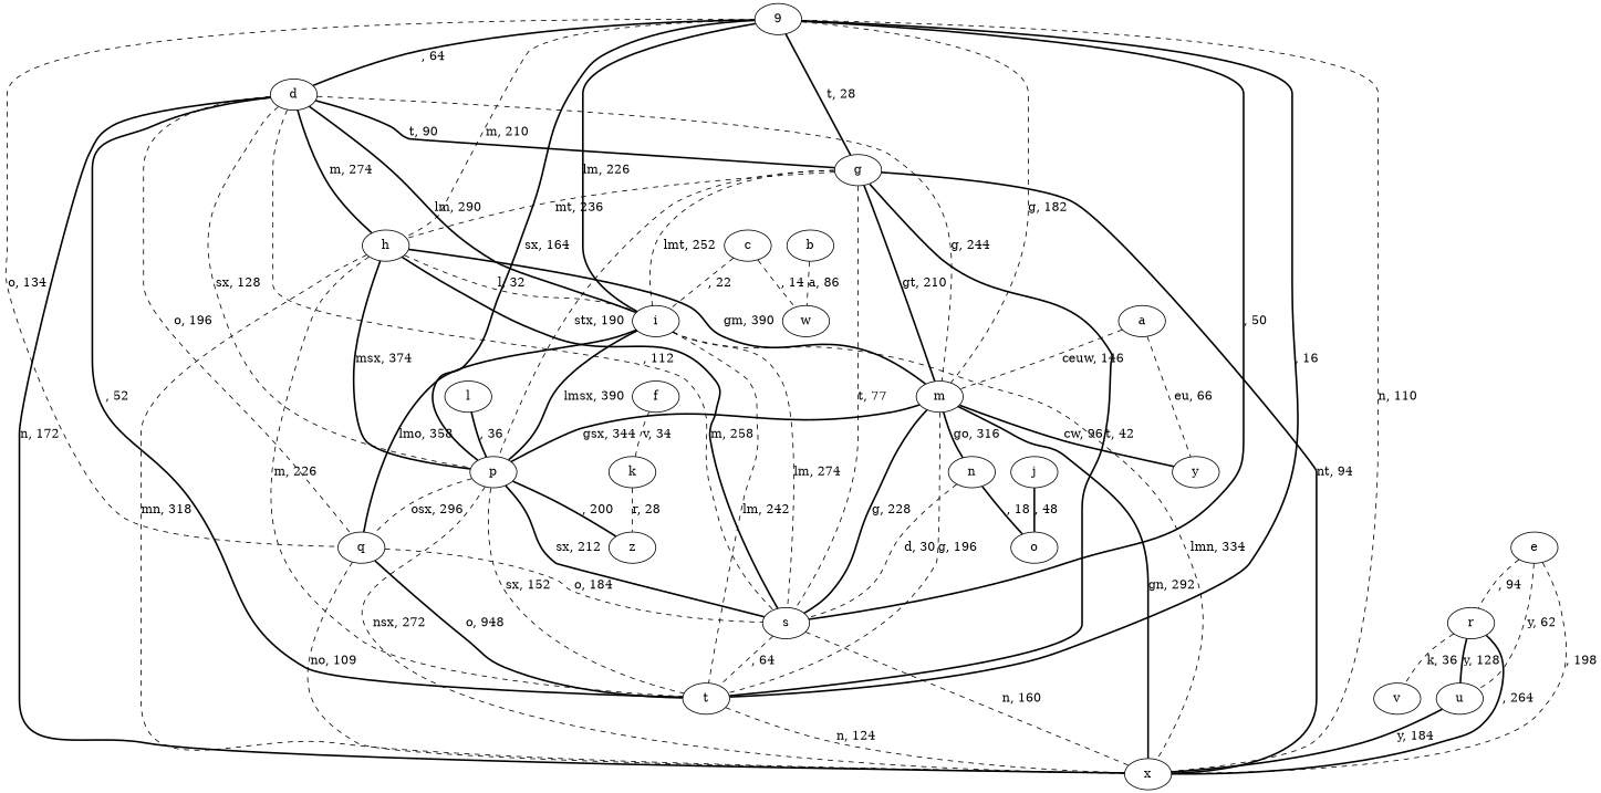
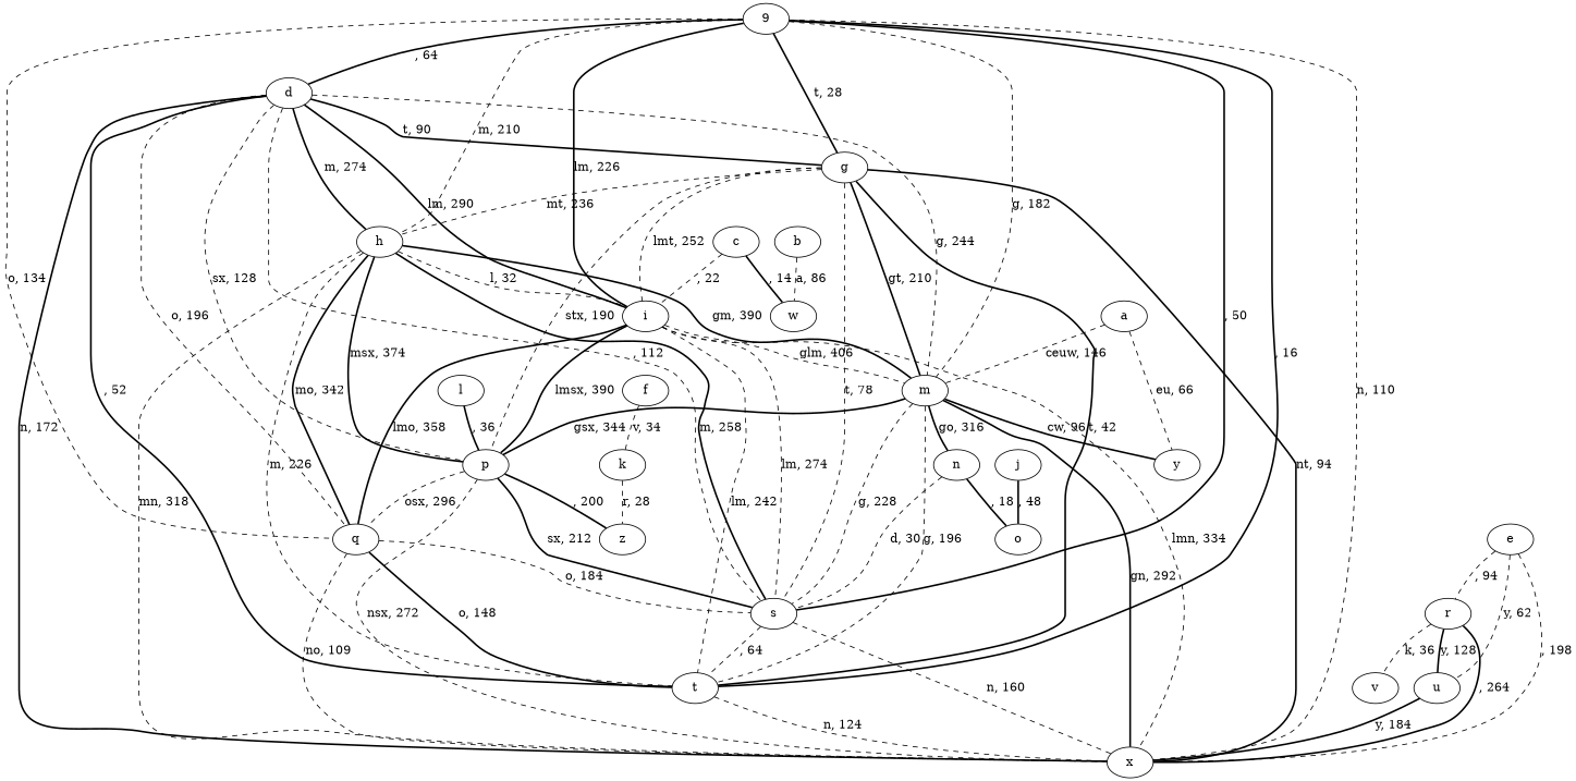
  graph {
    edge [style=dashed]
    n1 [label=9]
    d
    g
    h
    i
    m
    p
    q
    s
    t
    x
    y
    n
    z
    a
    b
    w
    c
    e
    r
    u
    v
    f
    k
    j
    o
    l
    n1 -- d [label=", 64" style=bold]
    n1 -- g [label="t, 28" style=bold]
    n1 -- h [label="m, 210"]
    n1 -- i [label="lm, 226" style=bold]
    n1 -- m [label="g, 182"]
-   n1 -- p [label="sx, 164" style=bold]
    n1 -- q [label="o, 134"]
    n1 -- s [label=", 50" style=bold]
    n1 -- t [label=", 16" style=bold]
    n1 -- x [label="n, 110"]
    d -- g [label="t, 90" style=bold]
    d -- h [label="m, 274" style=bold]
    d -- i [label="lm, 290" style=bold]
    d -- m [label="g, 244"]
    d -- p [label="sx, 128"]
    d -- q [label="o, 196"]
    d -- s [label=", 112"]
    d -- t [label=", 52" style=bold]
    d -- x [label="n, 172" style=bold]
    g -- h [label="mt, 236"]
    g -- i [label="lmt, 252"]
    g -- m [label="gt, 210" style=bold]
    g -- p [label="stx, 190"]
-   g -- s [label="t, 77"]
+   g -- s [label="t, 78"]
    g -- t [label="t, 42" style=bold]
    g -- x [label="nt, 94" style=bold]
    h -- i [label="l, 32"]
    h -- m [label="gm, 390" style=bold]
    h -- p [label="msx, 374" style=bold]
+   h -- q [label="mo, 342" style=bold]
    h -- s [label="m, 258" style=bold]
    h -- t [label="m, 226"]
    h -- x [label="mn, 318"]
+   i -- m [label="glm, 406"]
    i -- p [label="lmsx, 390" style=bold]
    i -- q [label="lmo, 358" style=bold]
    i -- s [label="lm, 274"]
    i -- t [label="lm, 242"]
    i -- x [label="lmn, 334"]
    m -- p [label="gsx, 344" style=bold]
-   m -- s [label="g, 228" style=bold]
+   m -- s [label="g, 228"]
    m -- t [label="g, 196"]
    m -- x [label="gn, 292" style=bold]
    m -- y [label="cw, 96" style=bold]
    m -- n [label="go, 316" style=bold]
    p -- q [label="osx, 296"]
    p -- s [label="sx, 212" style=bold]
-   p -- t [label="sx, 152"]
    p -- x [label="nsx, 272"]
    p -- z [label=", 200" style=bold]
    q -- s [label="o, 184"]
-   q -- t [label="o, 948" style=bold]
+   q -- t [label="o, 148" style=bold]
    q -- x [label="no, 109"]
    s -- t [label=", 64"]
    s -- x [label="n, 160"]
    t -- x [label="n, 124"]
    n -- s [label="d, 30"]
    n -- o [label=", 18" style=bold]
    a -- m [label="ceuw, 146"]
    a -- y [label="eu, 66"]
    b -- w [label="a, 86"]
    c -- i [label=", 22"]
-   c -- w [label=", 14"]
+   c -- w [label=", 14" style=bold]
    e -- x [label=", 198"]
    e -- r [label=", 94"]
    e -- u [label="y, 62"]
    r -- x [label=", 264" style=bold]
    r -- u [label="y, 128" style=bold]
    r -- v [label="k, 36"]
    u -- x [label="y, 184" style=bold]
    f -- k [label="v, 34"]
    k -- z [label="r, 28"]
    j -- o [label=", 48" style=bold]
    l -- p [label=", 36" style=bold]
  }
